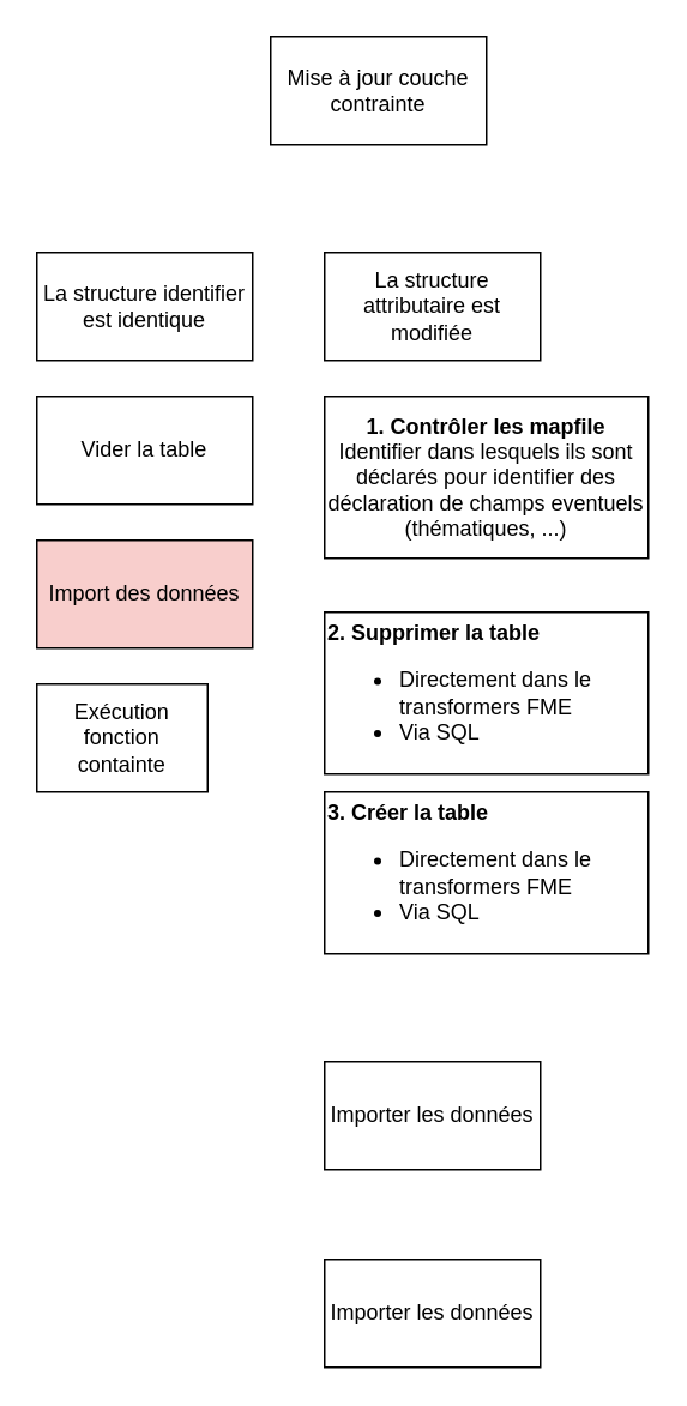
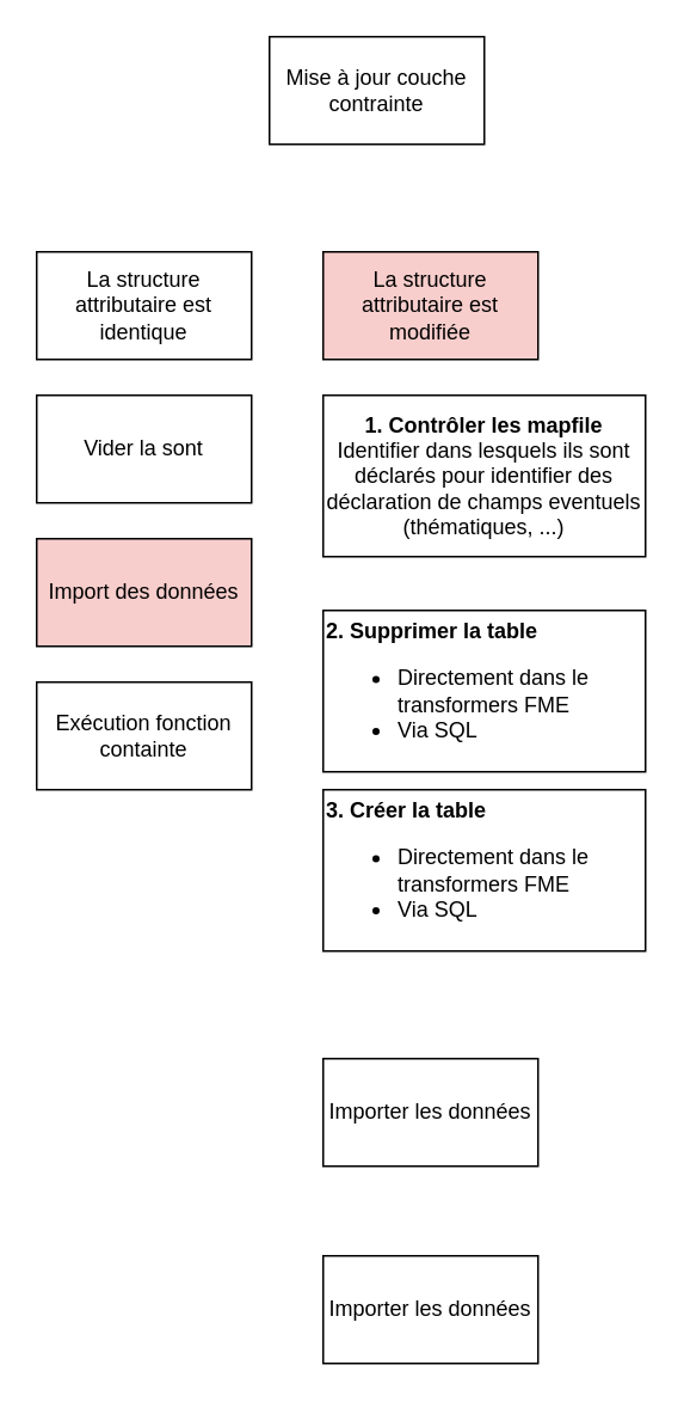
  <mxCell id="0" />
  <mxCell id="1" parent="0" />
  <mxCell id="2" value="Mise à jour couche contrainte" style="rounded=0;whiteSpace=wrap;html=1;" vertex="1" parent="1"><mxGeometry x="150" y="20" width="120" height="60" as="geometry" /></mxCell>
- <mxCell id="3" value="La structure identifier est identique" style="rounded=0;whiteSpace=wrap;html=1;" vertex="1" parent="1"><mxGeometry x="20" y="140" width="120" height="60" as="geometry" /></mxCell>
- <mxCell id="4" value="La structure attributaire est modifiée" style="rounded=0;whiteSpace=wrap;html=1;" vertex="1" parent="1"><mxGeometry x="180" y="140" width="120" height="60" as="geometry" /></mxCell>
- <mxCell id="5" value="Vider la table" style="rounded=0;whiteSpace=wrap;html=1;" vertex="1" parent="1"><mxGeometry x="20" y="220" width="120" height="60" as="geometry" /></mxCell>
+ <mxCell id="3" value="La structure attributaire est identique" style="rounded=0;whiteSpace=wrap;html=1;" vertex="1" parent="1"><mxGeometry x="20" y="140" width="120" height="60" as="geometry" /></mxCell>
+ <mxCell id="4" value="La structure attributaire est modifiée" style="rounded=0;whiteSpace=wrap;html=1;fillColor=#f8cecc;" vertex="1" parent="1"><mxGeometry x="180" y="140" width="120" height="60" as="geometry" /></mxCell>
+ <mxCell id="5" value="Vider la sont" style="rounded=0;whiteSpace=wrap;html=1;" vertex="1" parent="1"><mxGeometry x="20" y="220" width="120" height="60" as="geometry" /></mxCell>
  <mxCell id="6" value="Import des données" style="rounded=0;whiteSpace=wrap;html=1;fillColor=#f8cecc;" vertex="1" parent="1"><mxGeometry x="20" y="300" width="120" height="60" as="geometry" /></mxCell>
- <mxCell id="7" value="Exécution fonction containte" style="rounded=0;whiteSpace=wrap;html=1;" vertex="1" parent="1"><mxGeometry x="20" y="380" width="95" height="60" as="geometry" /></mxCell>
+ <mxCell id="7" value="Exécution fonction containte" style="rounded=0;whiteSpace=wrap;html=1;" vertex="1" parent="1"><mxGeometry x="20" y="380" width="120" height="60" as="geometry" /></mxCell>
  <mxCell id="8" value="&lt;b&gt;2. Supprimer la table&lt;/b&gt;&lt;br&gt;&lt;ul&gt;&lt;li&gt;Directement dans le transformers FME&lt;/li&gt;&lt;li&gt;Via SQL&lt;/li&gt;&lt;/ul&gt;" style="rounded=0;whiteSpace=wrap;html=1;align=left;" vertex="1" parent="1"><mxGeometry x="180" y="340" width="180" height="90" as="geometry" /></mxCell>
  <mxCell id="9" value="&lt;b&gt;3. Créer la table&lt;/b&gt;&lt;br&gt;&lt;ul style=&quot;border-color: var(--border-color);&quot;&gt;&lt;li style=&quot;border-color: var(--border-color);&quot;&gt;Directement dans le transformers FME&lt;/li&gt;&lt;li style=&quot;border-color: var(--border-color);&quot;&gt;Via SQL&lt;/li&gt;&lt;/ul&gt;" style="rounded=0;whiteSpace=wrap;html=1;align=left;" vertex="1" parent="1"><mxGeometry x="180" y="440" width="180" height="90" as="geometry" /></mxCell>
  <mxCell id="10" value="Importer les données" style="rounded=0;whiteSpace=wrap;html=1;" vertex="1" parent="1"><mxGeometry x="180" y="590" width="120" height="60" as="geometry" /></mxCell>
  <mxCell id="11" value="Importer les données" style="rounded=0;whiteSpace=wrap;html=1;" vertex="1" parent="1"><mxGeometry x="180" y="700" width="120" height="60" as="geometry" /></mxCell>
  <mxCell id="12" value="&lt;b&gt;1. Contrôler les mapfile&lt;/b&gt;&lt;br&gt;Identifier dans lesquels ils sont déclarés pour identifier des déclaration de champs eventuels (thématiques, ...)" style="rounded=0;whiteSpace=wrap;html=1;verticalAlign=middle;" vertex="1" parent="1"><mxGeometry x="180" y="220" width="180" height="90" as="geometry" /></mxCell>
